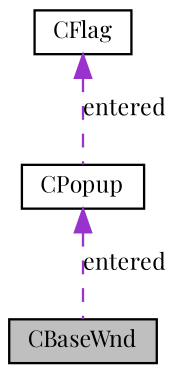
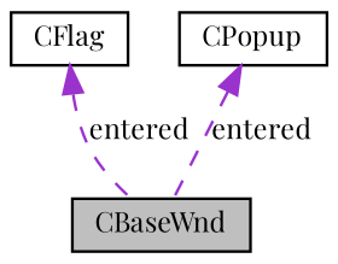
  digraph {
    fontname="Playfair Display"
    node [color=black fillcolor=white fontname="Playfair Display" fontsize=10 shape=record style=filled]
    edge [color=darkorchid3 dir=back fontname="Playfair Display" fontsize=10 labelfontname=FreeSans labelfontsize=10 style=dashed]
    n1 [fillcolor=grey75 fontcolor=black height=0.2 label=CBaseWnd width=0.4]
    n2 [height=0.2 label=CFlag width=0.4]
    n3 [height=0.2 label=CPopup width=0.4]
-   n2 -> n3 [label=entered]
+   n2 -> n1 [label=entered]
    n3 -> n1 [label=entered]
  }
